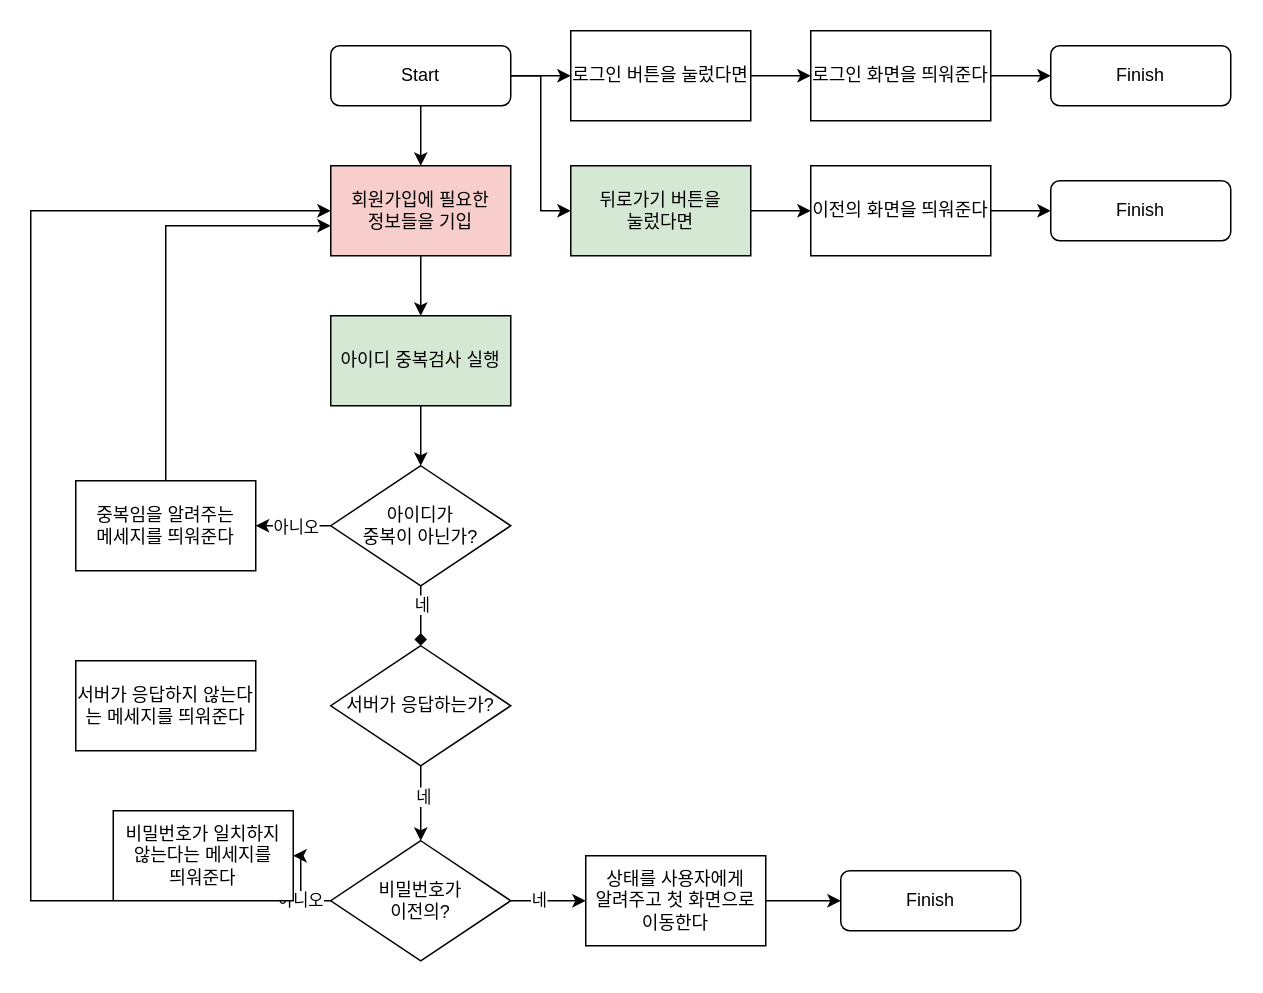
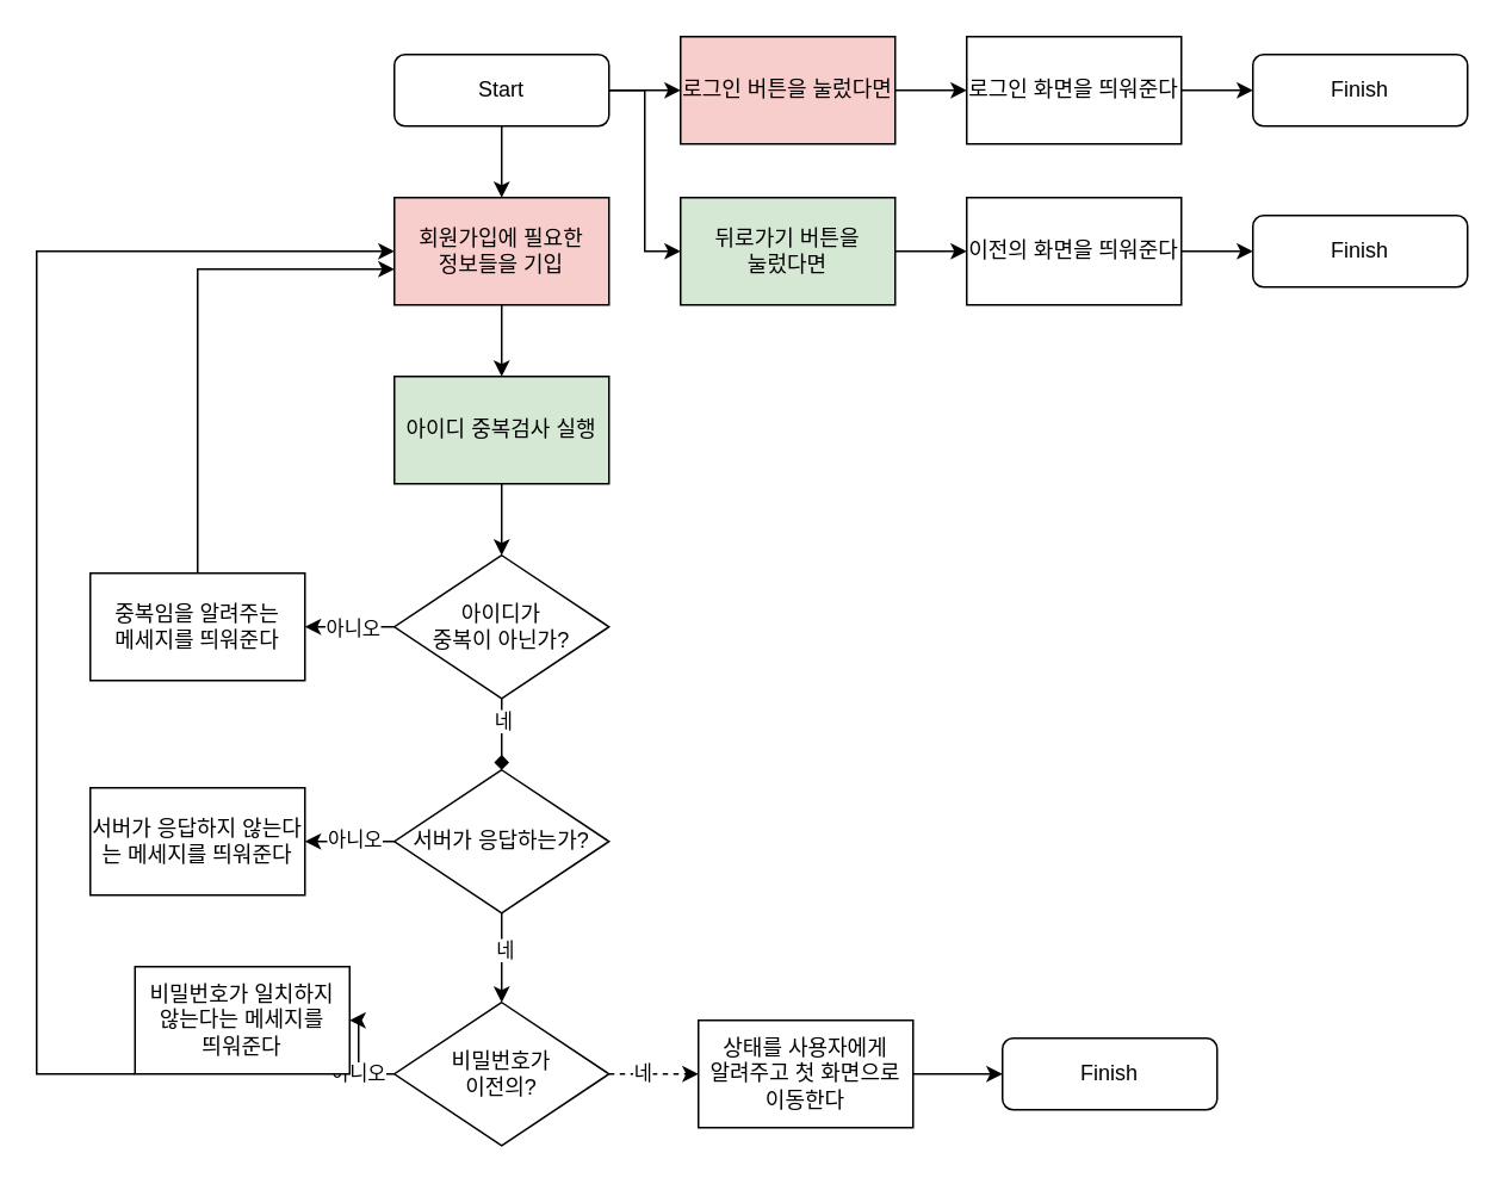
  <mxCell id="0" />
  <mxCell id="1" parent="0" />
  <mxCell id="2" value="" style="edgeStyle=orthogonalEdgeStyle;rounded=0;orthogonalLoop=1;jettySize=auto;html=1;" edge="1" parent="1" source="5" target="7"><mxGeometry relative="1" as="geometry" /></mxCell>
  <mxCell id="3" style="edgeStyle=orthogonalEdgeStyle;rounded=0;orthogonalLoop=1;jettySize=auto;html=1;entryX=0;entryY=0.5;entryDx=0;entryDy=0;" edge="1" parent="1" source="5" target="34"><mxGeometry relative="1" as="geometry" /></mxCell>
  <mxCell id="4" style="edgeStyle=orthogonalEdgeStyle;rounded=0;orthogonalLoop=1;jettySize=auto;html=1;entryX=0;entryY=0.5;entryDx=0;entryDy=0;" edge="1" parent="1" source="5" target="39"><mxGeometry relative="1" as="geometry" /></mxCell>
  <mxCell id="5" value="Start" style="rounded=1;whiteSpace=wrap;html=1;fontSize=12;glass=0;strokeWidth=1;shadow=0;" parent="1" vertex="1"><mxGeometry x="220" y="30" width="120" height="40" as="geometry" /></mxCell>
  <mxCell id="6" value="" style="edgeStyle=orthogonalEdgeStyle;rounded=0;orthogonalLoop=1;jettySize=auto;html=1;" edge="1" parent="1" source="7" target="9"><mxGeometry relative="1" as="geometry" /></mxCell>
  <mxCell id="7" value="회원가입에 필요한&lt;br&gt;정보들을 기입" style="rounded=0;whiteSpace=wrap;html=1;fillColor=#f8cecc;" vertex="1" parent="1"><mxGeometry x="220" y="110" width="120" height="60" as="geometry" /></mxCell>
  <mxCell id="8" value="" style="edgeStyle=orthogonalEdgeStyle;rounded=0;orthogonalLoop=1;jettySize=auto;html=1;" edge="1" parent="1" source="9" target="14"><mxGeometry relative="1" as="geometry" /></mxCell>
  <mxCell id="9" value="아이디 중복검사 실행" style="whiteSpace=wrap;html=1;rounded=0;fillColor=#d5e8d4;" vertex="1" parent="1"><mxGeometry x="220" y="210" width="120" height="60" as="geometry" /></mxCell>
  <mxCell id="10" value="" style="edgeStyle=orthogonalEdgeStyle;rounded=0;orthogonalLoop=1;jettySize=auto;html=1;" edge="1" parent="1" source="14" target="26"><mxGeometry relative="1" as="geometry" /></mxCell>
  <mxCell id="11" value="아니오" style="edgeLabel;html=1;align=center;verticalAlign=middle;resizable=0;points=[];" vertex="1" connectable="0" parent="10"><mxGeometry x="-0.05" y="-2" relative="1" as="geometry"><mxPoint y="2" as="offset" /></mxGeometry></mxCell>
  <mxCell id="12" style="edgeStyle=orthogonalEdgeStyle;rounded=0;orthogonalLoop=1;jettySize=auto;html=1;exitX=0.5;exitY=1;exitDx=0;exitDy=0;entryX=0.5;entryY=0;entryDx=0;entryDy=0;endArrow=diamond;" edge="1" parent="1" source="14" target="24"><mxGeometry relative="1" as="geometry" /></mxCell>
  <mxCell id="13" value="네" style="edgeLabel;html=1;align=center;verticalAlign=middle;resizable=0;points=[];" vertex="1" connectable="0" parent="12"><mxGeometry x="-0.7" y="-3" relative="1" as="geometry"><mxPoint x="3" y="6" as="offset" /></mxGeometry></mxCell>
  <mxCell id="14" value="아이디가&lt;br&gt;중복이 아닌가?" style="rhombus;whiteSpace=wrap;html=1;rounded=0;" vertex="1" parent="1"><mxGeometry x="220" y="310" width="120" height="80" as="geometry" /></mxCell>
  <mxCell id="15" value="" style="edgeStyle=orthogonalEdgeStyle;rounded=0;orthogonalLoop=1;jettySize=auto;html=1;" edge="1" parent="1" source="19" target="28"><mxGeometry relative="1" as="geometry" /></mxCell>
  <mxCell id="16" value="아니오" style="edgeLabel;html=1;align=center;verticalAlign=middle;resizable=0;points=[];" vertex="1" connectable="0" parent="15"><mxGeometry x="-0.229" y="1" relative="1" as="geometry"><mxPoint as="offset" /></mxGeometry></mxCell>
- <mxCell id="17" style="edgeStyle=orthogonalEdgeStyle;rounded=0;orthogonalLoop=1;jettySize=auto;html=1;entryX=0;entryY=0.5;entryDx=0;entryDy=0;" edge="1" parent="1" source="19" target="31"><mxGeometry relative="1" as="geometry" /></mxCell>
+ <mxCell id="17" style="edgeStyle=orthogonalEdgeStyle;rounded=0;orthogonalLoop=1;jettySize=auto;html=1;entryX=0;entryY=0.5;entryDx=0;entryDy=0;dashed=1;" edge="1" parent="1" source="19" target="31"><mxGeometry relative="1" as="geometry" /></mxCell>
  <mxCell id="18" value="네" style="edgeLabel;html=1;align=center;verticalAlign=middle;resizable=0;points=[];" vertex="1" connectable="0" parent="17"><mxGeometry x="-0.28" y="1" relative="1" as="geometry"><mxPoint as="offset" /></mxGeometry></mxCell>
  <mxCell id="19" value="비밀번호가&lt;br&gt;이전의?" style="rhombus;whiteSpace=wrap;html=1;rounded=0;" vertex="1" parent="1"><mxGeometry x="220" y="560" width="120" height="80" as="geometry" /></mxCell>
+ <mxCell id="20" value="" style="edgeStyle=orthogonalEdgeStyle;rounded=0;orthogonalLoop=1;jettySize=auto;html=1;" edge="1" parent="1" source="24" target="29"><mxGeometry relative="1" as="geometry" /></mxCell>
+ <mxCell id="21" value="아니오" style="edgeLabel;html=1;align=center;verticalAlign=middle;resizable=0;points=[];" vertex="1" connectable="0" parent="20"><mxGeometry x="-0.08" y="-2" relative="1" as="geometry"><mxPoint as="offset" /></mxGeometry></mxCell>
  <mxCell id="22" style="edgeStyle=orthogonalEdgeStyle;rounded=0;orthogonalLoop=1;jettySize=auto;html=1;entryX=0.5;entryY=0;entryDx=0;entryDy=0;" edge="1" parent="1" source="24" target="19"><mxGeometry relative="1" as="geometry" /></mxCell>
  <mxCell id="23" value="네" style="edgeLabel;html=1;align=center;verticalAlign=middle;resizable=0;points=[];" vertex="1" connectable="0" parent="22"><mxGeometry x="-0.209" y="1" relative="1" as="geometry"><mxPoint as="offset" /></mxGeometry></mxCell>
  <mxCell id="24" value="서버가 응답하는가?" style="rhombus;whiteSpace=wrap;html=1;rounded=0;" vertex="1" parent="1"><mxGeometry x="220" y="430" width="120" height="80" as="geometry" /></mxCell>
  <mxCell id="25" style="edgeStyle=orthogonalEdgeStyle;rounded=0;orthogonalLoop=1;jettySize=auto;html=1;" edge="1" parent="1" source="26"><mxGeometry relative="1" as="geometry"><mxPoint x="220" y="150" as="targetPoint" /><Array as="points"><mxPoint x="110" y="150" /><mxPoint x="220" y="150" /></Array></mxGeometry></mxCell>
  <mxCell id="26" value="중복임을 알려주는&lt;br&gt;메세지를 띄워준다" style="whiteSpace=wrap;html=1;rounded=0;" vertex="1" parent="1"><mxGeometry x="50" y="320" width="120" height="60" as="geometry" /></mxCell>
  <mxCell id="27" style="edgeStyle=orthogonalEdgeStyle;rounded=0;orthogonalLoop=1;jettySize=auto;html=1;" edge="1" parent="1" source="28"><mxGeometry relative="1" as="geometry"><mxPoint x="220" y="140" as="targetPoint" /><Array as="points"><mxPoint x="20" y="600" /><mxPoint x="20" y="140" /></Array></mxGeometry></mxCell>
  <mxCell id="28" value="비밀번호가 일치하지&lt;br&gt;않는다는 메세지를&lt;br&gt;띄워준다" style="whiteSpace=wrap;html=1;rounded=0;" vertex="1" parent="1"><mxGeometry x="75" y="540" width="120" height="60" as="geometry" /></mxCell>
  <mxCell id="29" value="서버가 응답하지 않는다는 메세지를 띄워준다" style="whiteSpace=wrap;html=1;rounded=0;" vertex="1" parent="1"><mxGeometry x="50" y="440" width="120" height="60" as="geometry" /></mxCell>
  <mxCell id="30" style="edgeStyle=orthogonalEdgeStyle;rounded=0;orthogonalLoop=1;jettySize=auto;html=1;" edge="1" parent="1" source="31" target="32"><mxGeometry relative="1" as="geometry" /></mxCell>
  <mxCell id="31" value="상태를 사용자에게&lt;br&gt;알려주고 첫 화면으로&lt;br&gt;이동한다" style="whiteSpace=wrap;html=1;rounded=0;" vertex="1" parent="1"><mxGeometry x="390" y="570" width="120" height="60" as="geometry" /></mxCell>
  <mxCell id="32" value="Finish" style="rounded=1;whiteSpace=wrap;html=1;fontSize=12;glass=0;strokeWidth=1;shadow=0;" vertex="1" parent="1"><mxGeometry x="560" y="580" width="120" height="40" as="geometry" /></mxCell>
  <mxCell id="33" value="" style="edgeStyle=orthogonalEdgeStyle;rounded=0;orthogonalLoop=1;jettySize=auto;html=1;" edge="1" parent="1" source="34" target="36"><mxGeometry relative="1" as="geometry" /></mxCell>
- <mxCell id="34" value="로그인 버튼을 눌렀다면" style="rounded=0;whiteSpace=wrap;html=1;" vertex="1" parent="1"><mxGeometry x="380" y="20" width="120" height="60" as="geometry" /></mxCell>
+ <mxCell id="34" value="로그인 버튼을 눌렀다면" style="rounded=0;whiteSpace=wrap;html=1;fillColor=#f8cecc;" vertex="1" parent="1"><mxGeometry x="380" y="20" width="120" height="60" as="geometry" /></mxCell>
  <mxCell id="35" style="edgeStyle=orthogonalEdgeStyle;rounded=0;orthogonalLoop=1;jettySize=auto;html=1;" edge="1" parent="1" source="36" target="37"><mxGeometry relative="1" as="geometry" /></mxCell>
  <mxCell id="36" value="로그인 화면을 띄워준다" style="whiteSpace=wrap;html=1;rounded=0;" vertex="1" parent="1"><mxGeometry x="540" y="20" width="120" height="60" as="geometry" /></mxCell>
  <mxCell id="37" value="Finish" style="rounded=1;whiteSpace=wrap;html=1;fontSize=12;glass=0;strokeWidth=1;shadow=0;" vertex="1" parent="1"><mxGeometry x="700" y="30" width="120" height="40" as="geometry" /></mxCell>
  <mxCell id="38" value="" style="edgeStyle=orthogonalEdgeStyle;rounded=0;orthogonalLoop=1;jettySize=auto;html=1;" edge="1" parent="1" source="39" target="41"><mxGeometry relative="1" as="geometry" /></mxCell>
  <mxCell id="39" value="뒤로가기 버튼을&lt;br&gt;눌렀다면" style="rounded=0;whiteSpace=wrap;html=1;fillColor=#d5e8d4;" vertex="1" parent="1"><mxGeometry x="380" y="110" width="120" height="60" as="geometry" /></mxCell>
  <mxCell id="40" style="edgeStyle=orthogonalEdgeStyle;rounded=0;orthogonalLoop=1;jettySize=auto;html=1;" edge="1" parent="1" source="41" target="42"><mxGeometry relative="1" as="geometry" /></mxCell>
  <mxCell id="41" value="이전의 화면을 띄워준다" style="whiteSpace=wrap;html=1;rounded=0;" vertex="1" parent="1"><mxGeometry x="540" y="110" width="120" height="60" as="geometry" /></mxCell>
  <mxCell id="42" value="Finish" style="rounded=1;whiteSpace=wrap;html=1;fontSize=12;glass=0;strokeWidth=1;shadow=0;" vertex="1" parent="1"><mxGeometry x="700" y="120" width="120" height="40" as="geometry" /></mxCell>
